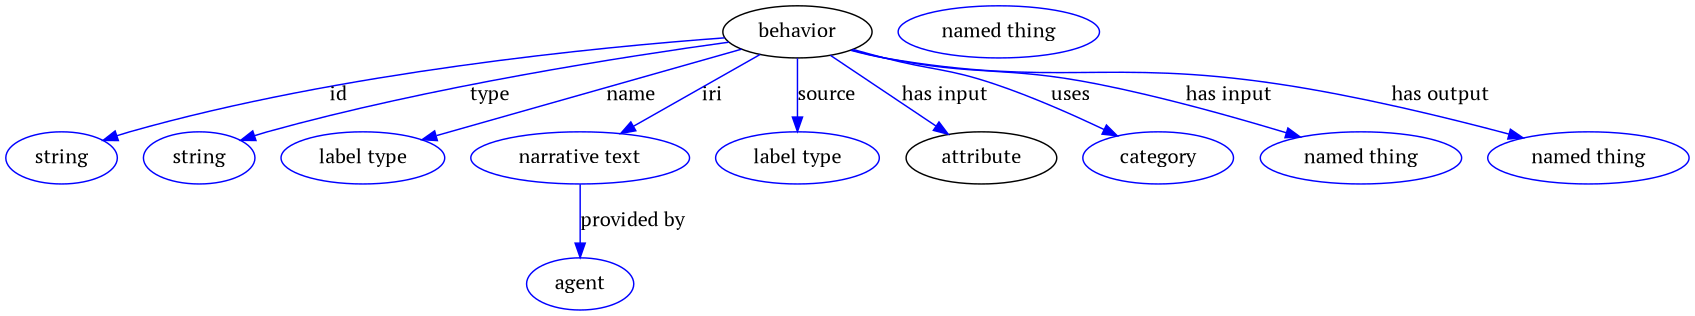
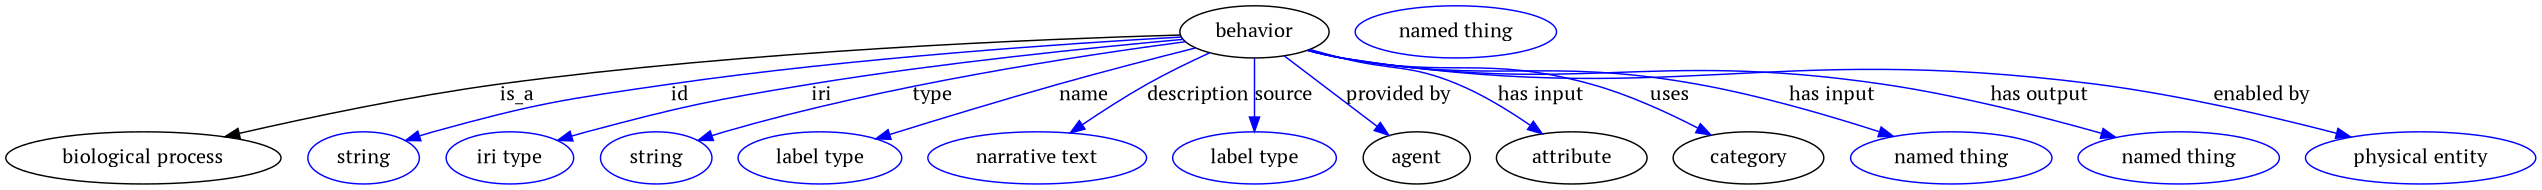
  digraph {
    fontname="PT Serif"
    node [fontname="PT Serif" color=blue]
    edge [fontname="PT Serif" color=blue style=solid]
    n1 [height=0.5 label=behavior width=1.4263 color=""]
+   "biological process" [height=0.5 width=2.6359 color=""]
    n3 [height=0.5 label=string width=1.0652]
+   n4 [height=0.5 label="iri type" width=1.2277]
    n5 [height=0.5 label=string width=1.0652]
    n6 [height=0.5 label="label type" width=1.5707]
    n7 [height=0.5 label="narrative text" width=2.0943]
    n8 [height=0.5 label="label type" width=1.5707]
-   n9 [height=0.5 label=agent width=1.0291]
+   n9 [color=black height=0.5 label=agent width=1.0291]
    n10 [color=black height=0.5 label=attribute width=1.4443]
-   category [height=0.5 width=1.4443]
+   category [height=0.5 width=1.4443 color=""]
    n12 [height=0.5 label="named thing" width=1.9318]
    n13 [height=0.5 label="named thing" width=1.9318]
+   n14 [height=0.5 label="physical entity" width=2.2026]
    n15 [height=0.5 label="named thing" width=1.9318]
+   n1 -> "biological process" [label=is_a color="" style=""]
    n1 -> n3 [label=id]
+   n1 -> n4 [label=iri]
    n1 -> n5 [label=type]
    n1 -> n6 [label=name]
-   n1 -> n7 [label=iri]
+   n1 -> n7 [label=description]
    n1 -> n8 [label=source]
-   n7 -> n9 [label="provided by"]
+   n1 -> n9 [label="provided by"]
    n1 -> n10 [label="has input"]
    n1 -> category [label=uses]
    n1 -> n12 [label="has input"]
    n1 -> n13 [label="has output"]
+   n1 -> n14 [label="enabled by"]
  }
